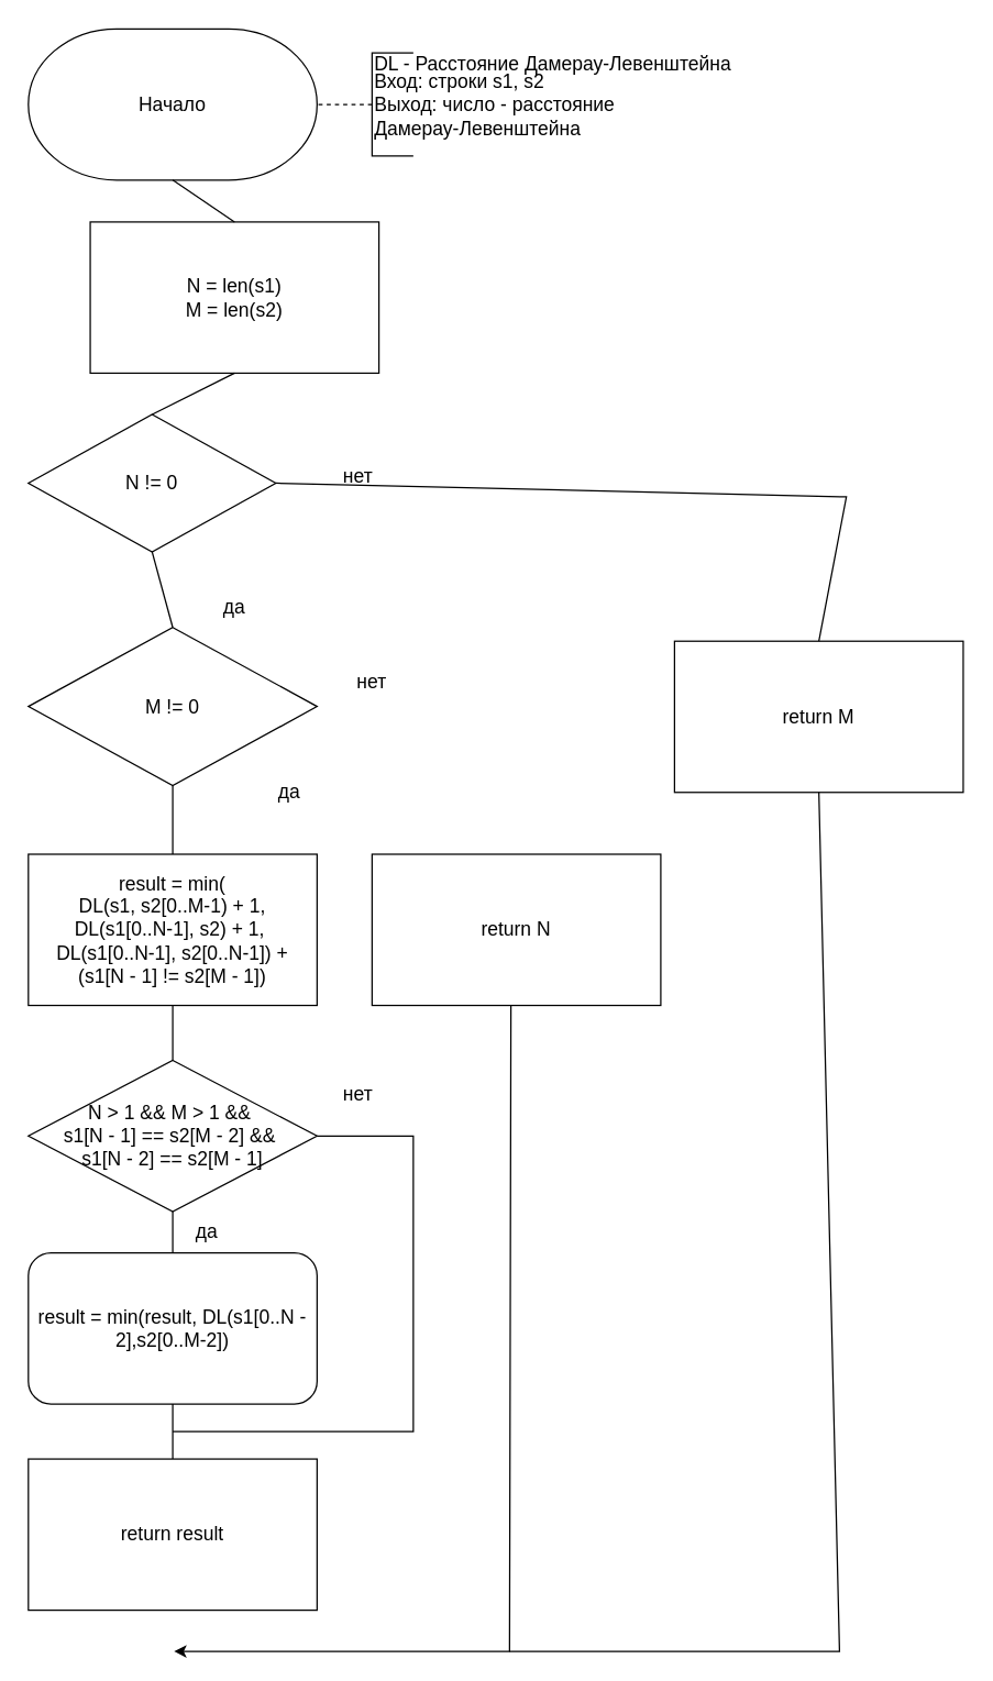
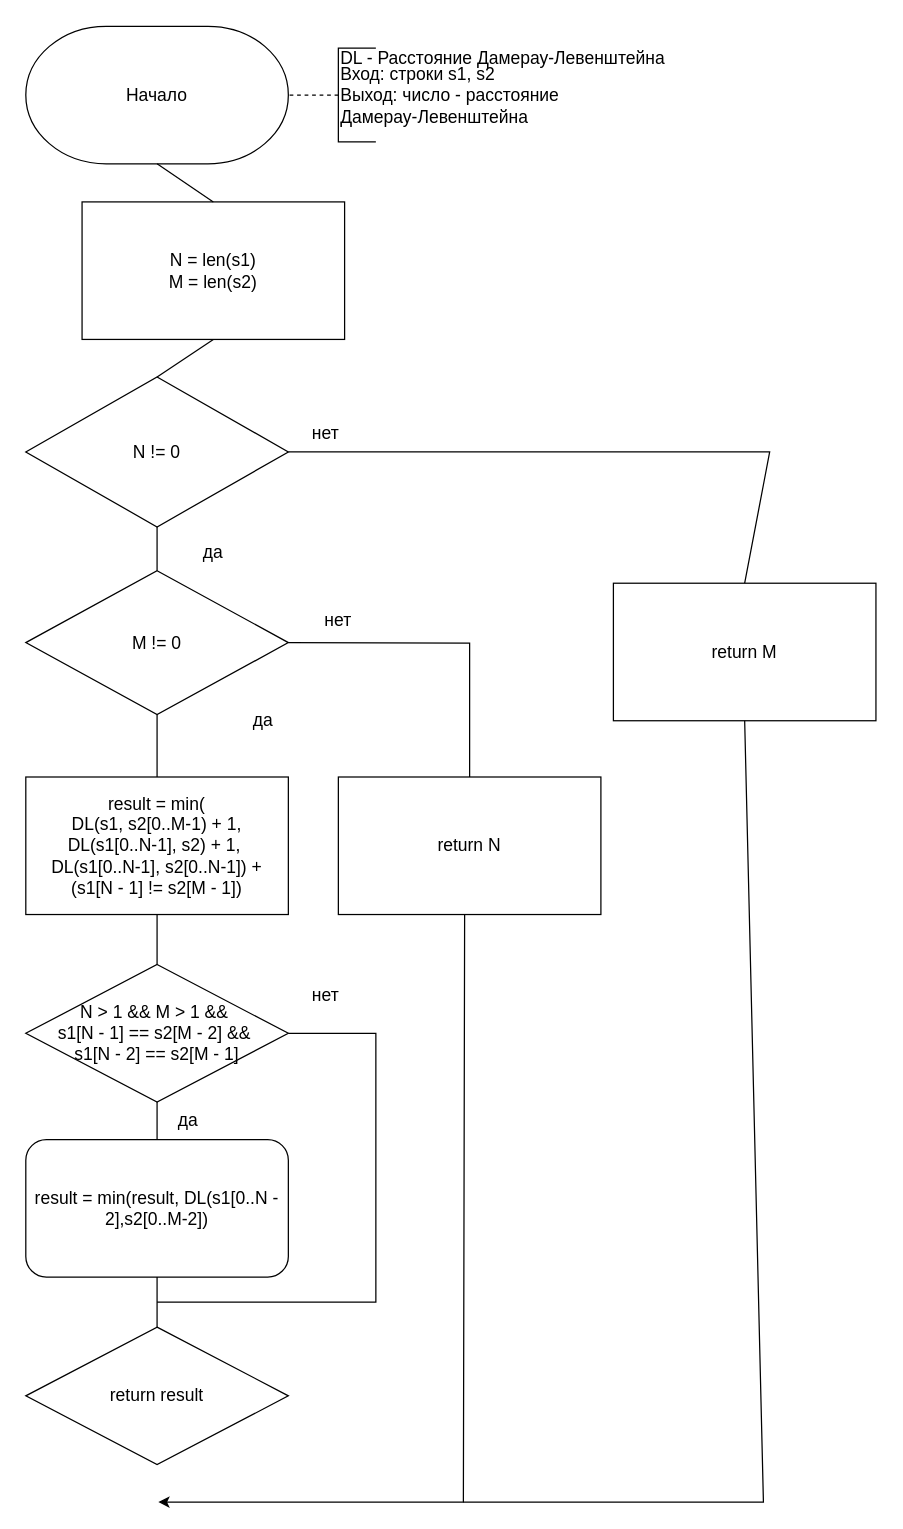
  <mxCell id="0" />
  <mxCell id="1" parent="0" />
  <mxCell id="2" style="edgeStyle=orthogonalEdgeStyle;rounded=0;orthogonalLoop=1;jettySize=auto;html=1;exitX=0;exitY=0.5;exitDx=0;exitDy=0;exitPerimeter=0;entryX=1;entryY=0.5;entryDx=0;entryDy=0;entryPerimeter=0;endArrow=none;endFill=0;dashed=1;fontSize=14;" parent="1" source="3" edge="1"><mxGeometry relative="1" as="geometry"><mxPoint x="225" y="75.5" as="targetPoint" /></mxGeometry></mxCell>
  <mxCell id="3" value="" style="strokeWidth=1;html=1;shape=mxgraph.flowchart.annotation_1;align=left;pointerEvents=1;fontSize=14;" parent="1" vertex="1"><mxGeometry x="270" y="38" width="30" height="75" as="geometry" /></mxCell>
  <mxCell id="4" value="DL - Расстояние Дамерау-Левенштейна&amp;nbsp;" style="text;html=1;align=left;verticalAlign=middle;resizable=0;points=[];autosize=1;strokeColor=none;fillColor=none;fontSize=14;" parent="1" vertex="1"><mxGeometry x="270" y="31" width="290" height="30" as="geometry" /></mxCell>
  <mxCell id="5" value="Вход: строки s1, s2&lt;br style=&quot;font-size: 14px;&quot;&gt;&lt;div style=&quot;font-size: 14px;&quot;&gt;&lt;span style=&quot;background-color: initial; font-size: 14px;&quot;&gt;Выход: число - расстояние&amp;nbsp;&lt;/span&gt;&lt;/div&gt;Дамерау-Левенштейна&lt;div style=&quot;font-size: 14px;&quot;&gt;&#09;&lt;span style=&quot;background-color: initial; font-size: 14px;&quot;&gt;&lt;/span&gt;&lt;/div&gt;&lt;span style=&quot;font-size: 14px;&quot;&gt;&lt;/span&gt;" style="text;html=1;align=left;verticalAlign=middle;resizable=0;points=[];autosize=1;strokeColor=none;fillColor=none;fontSize=14;" parent="1" vertex="1"><mxGeometry x="270" y="45.5" width="200" height="60" as="geometry" /></mxCell>
  <mxCell id="6" value="Начало" style="strokeWidth=1;html=1;shape=mxgraph.flowchart.terminator;whiteSpace=wrap;fontSize=14;" parent="1" vertex="1"><mxGeometry x="20" y="20.5" width="210" height="110" as="geometry" /></mxCell>
  <mxCell id="7" value="N = len(s1)&lt;br style=&quot;border-color: var(--border-color); font-size: 14px;&quot;&gt;&lt;span style=&quot;font-size: 14px;&quot;&gt;M = len(s2)&lt;/span&gt;" style="rounded=0;whiteSpace=wrap;html=1;fontSize=14;" parent="1" vertex="1"><mxGeometry x="65" y="161" width="210" height="110" as="geometry" /></mxCell>
  <mxCell id="8" value="return M" style="rounded=0;whiteSpace=wrap;html=1;fontSize=14;" parent="1" vertex="1"><mxGeometry x="490" y="466" width="210" height="110" as="geometry" /></mxCell>
  <mxCell id="9" value="return N" style="rounded=0;whiteSpace=wrap;html=1;fontSize=14;" parent="1" vertex="1"><mxGeometry x="270" y="621" width="210" height="110" as="geometry" /></mxCell>
  <mxCell id="10" value="result = min(&lt;br style=&quot;border-color: var(--border-color); font-size: 14px;&quot;&gt;&lt;span style=&quot;font-size: 14px;&quot;&gt;DL(s1, s2[0..M-1) + 1,&lt;/span&gt;&lt;br style=&quot;border-color: var(--border-color); font-size: 14px;&quot;&gt;&lt;span style=&quot;font-size: 14px;&quot;&gt;DL(s1[0..N-1], s2) + 1,&amp;nbsp;&lt;/span&gt;&lt;br style=&quot;border-color: var(--border-color); font-size: 14px;&quot;&gt;&lt;span style=&quot;font-size: 14px;&quot;&gt;DL(s1[0..N-1], s2[0..N-1])&amp;nbsp;+&lt;/span&gt;&lt;br style=&quot;border-color: var(--border-color); font-size: 14px;&quot;&gt;&lt;span style=&quot;font-size: 14px;&quot;&gt;(s1[N - 1] != s2[M - 1])&lt;/span&gt;" style="rounded=0;whiteSpace=wrap;html=1;fontSize=14;" parent="1" vertex="1"><mxGeometry x="20" y="621" width="210" height="110" as="geometry" /></mxCell>
  <mxCell id="11" value="result = min(result, DL(s1[0..N - 2],s2[0..M-2])" style="whiteSpace=wrap;html=1;fontSize=14;rounded=1;" parent="1" vertex="1"><mxGeometry x="20" y="911" width="210" height="110" as="geometry" /></mxCell>
- <mxCell id="12" value="return result" style="rounded=0;whiteSpace=wrap;html=1;fontSize=14;" parent="1" vertex="1"><mxGeometry x="20" y="1061" width="210" height="110" as="geometry" /></mxCell>
+ <mxCell id="12" value="return result" style="rhombus;whiteSpace=wrap;html=1;fontSize=14;" parent="1" vertex="1"><mxGeometry x="20" y="1061" width="210" height="110" as="geometry" /></mxCell>
  <mxCell id="13" value="N &amp;gt; 1 &amp;amp;&amp;amp; M &amp;gt; 1 &amp;amp;&amp;amp;&amp;nbsp;&lt;br style=&quot;border-color: var(--border-color); font-size: 14px;&quot;&gt;&lt;span style=&quot;font-size: 14px;&quot;&gt;s1[N - 1] == s2[M - 2] &amp;amp;&amp;amp;&amp;nbsp;&lt;/span&gt;&lt;br style=&quot;border-color: var(--border-color); font-size: 14px;&quot;&gt;&lt;span style=&quot;font-size: 14px;&quot;&gt;s1[N - 2] == s2[M - 1]&lt;/span&gt;" style="rhombus;whiteSpace=wrap;html=1;fontSize=14;" parent="1" vertex="1"><mxGeometry x="20" y="771" width="210" height="110" as="geometry" /></mxCell>
  <mxCell id="14" value="M != 0" style="rhombus;whiteSpace=wrap;html=1;fontSize=14;" parent="1" vertex="1"><mxGeometry x="20" y="456" width="210" height="115" as="geometry" /></mxCell>
- <mxCell id="15" value="N != 0" style="rhombus;whiteSpace=wrap;html=1;fontSize=14;" parent="1" vertex="1"><mxGeometry x="20" y="301" width="180" height="100" as="geometry" /></mxCell>
+ <mxCell id="15" value="N != 0" style="rhombus;whiteSpace=wrap;html=1;fontSize=14;" parent="1" vertex="1"><mxGeometry x="20" y="301" width="210" height="120" as="geometry" /></mxCell>
  <mxCell id="16" value="да" style="text;html=1;strokeColor=none;fillColor=none;align=center;verticalAlign=middle;whiteSpace=wrap;rounded=0;fontSize=14;" parent="1" vertex="1"><mxGeometry x="140" y="426" width="60" height="30" as="geometry" /></mxCell>
  <mxCell id="17" value="да" style="text;html=1;strokeColor=none;fillColor=none;align=center;verticalAlign=middle;whiteSpace=wrap;rounded=0;fontSize=14;" parent="1" vertex="1"><mxGeometry x="180" y="561" width="60" height="30" as="geometry" /></mxCell>
  <mxCell id="18" value="да" style="text;html=1;strokeColor=none;fillColor=none;align=center;verticalAlign=middle;whiteSpace=wrap;rounded=0;fontSize=14;" parent="1" vertex="1"><mxGeometry x="120" y="881" width="60" height="30" as="geometry" /></mxCell>
  <mxCell id="19" value="нет" style="text;html=1;strokeColor=none;fillColor=none;align=center;verticalAlign=middle;whiteSpace=wrap;rounded=0;fontSize=14;" parent="1" vertex="1"><mxGeometry x="230" y="331" width="60" height="30" as="geometry" /></mxCell>
  <mxCell id="20" value="нет" style="text;html=1;strokeColor=none;fillColor=none;align=center;verticalAlign=middle;whiteSpace=wrap;rounded=0;fontSize=14;" parent="1" vertex="1"><mxGeometry x="240" y="481" width="60" height="30" as="geometry" /></mxCell>
  <mxCell id="21" value="нет" style="text;html=1;strokeColor=none;fillColor=none;align=center;verticalAlign=middle;whiteSpace=wrap;rounded=0;fontSize=14;" parent="1" vertex="1"><mxGeometry x="230" y="781" width="60" height="30" as="geometry" /></mxCell>
  <mxCell id="22" value="" style="endArrow=none;html=1;rounded=0;exitX=0.5;exitY=1;exitDx=0;exitDy=0;exitPerimeter=0;entryX=0.5;entryY=0;entryDx=0;entryDy=0;" parent="1" source="6" target="7" edge="1"><mxGeometry width="50" height="50" relative="1" as="geometry"><mxPoint x="360" y="71" as="sourcePoint" /><mxPoint x="410" y="21" as="targetPoint" /></mxGeometry></mxCell>
  <mxCell id="23" value="" style="endArrow=none;html=1;rounded=0;entryX=0.5;entryY=1;entryDx=0;entryDy=0;exitX=0.5;exitY=0;exitDx=0;exitDy=0;" parent="1" source="15" target="7" edge="1"><mxGeometry width="50" height="50" relative="1" as="geometry"><mxPoint x="360" y="441" as="sourcePoint" /><mxPoint x="410" y="391" as="targetPoint" /></mxGeometry></mxCell>
  <mxCell id="24" value="" style="endArrow=none;html=1;rounded=0;exitX=0.5;exitY=1;exitDx=0;exitDy=0;entryX=0.5;entryY=0;entryDx=0;entryDy=0;" parent="1" source="15" target="14" edge="1"><mxGeometry width="50" height="50" relative="1" as="geometry"><mxPoint x="360" y="441" as="sourcePoint" /><mxPoint x="410" y="391" as="targetPoint" /></mxGeometry></mxCell>
  <mxCell id="25" value="" style="endArrow=none;html=1;rounded=0;exitX=1;exitY=0.5;exitDx=0;exitDy=0;entryX=0.5;entryY=0;entryDx=0;entryDy=0;" parent="1" source="15" target="8" edge="1"><mxGeometry width="50" height="50" relative="1" as="geometry"><mxPoint x="360" y="441" as="sourcePoint" /><mxPoint x="410" y="391" as="targetPoint" /><Array as="points"><mxPoint x="615" y="361" /></Array></mxGeometry></mxCell>
  <mxCell id="26" value="" style="endArrow=none;html=1;rounded=0;exitX=0.5;exitY=1;exitDx=0;exitDy=0;entryX=0.5;entryY=0;entryDx=0;entryDy=0;" parent="1" source="14" target="10" edge="1"><mxGeometry width="50" height="50" relative="1" as="geometry"><mxPoint x="360" y="441" as="sourcePoint" /><mxPoint x="410" y="391" as="targetPoint" /></mxGeometry></mxCell>
+ <mxCell id="27" value="" style="endArrow=none;html=1;rounded=0;entryX=1;entryY=0.5;entryDx=0;entryDy=0;exitX=0.5;exitY=0;exitDx=0;exitDy=0;" parent="1" source="9" target="14" edge="1"><mxGeometry width="50" height="50" relative="1" as="geometry"><mxPoint x="360" y="811" as="sourcePoint" /><mxPoint x="410" y="761" as="targetPoint" /><Array as="points"><mxPoint x="375" y="514" /></Array></mxGeometry></mxCell>
  <mxCell id="28" value="" style="endArrow=none;html=1;rounded=0;exitX=0.5;exitY=1;exitDx=0;exitDy=0;entryX=0.5;entryY=0;entryDx=0;entryDy=0;" parent="1" source="10" target="13" edge="1"><mxGeometry width="50" height="50" relative="1" as="geometry"><mxPoint x="360" y="811" as="sourcePoint" /><mxPoint x="410" y="761" as="targetPoint" /></mxGeometry></mxCell>
  <mxCell id="29" value="" style="endArrow=none;html=1;rounded=0;exitX=0.5;exitY=1;exitDx=0;exitDy=0;entryX=0.5;entryY=0;entryDx=0;entryDy=0;" parent="1" source="13" target="11" edge="1"><mxGeometry width="50" height="50" relative="1" as="geometry"><mxPoint x="360" y="811" as="sourcePoint" /><mxPoint x="410" y="761" as="targetPoint" /></mxGeometry></mxCell>
  <mxCell id="30" value="" style="endArrow=none;html=1;rounded=0;exitX=0.5;exitY=1;exitDx=0;exitDy=0;entryX=0.5;entryY=0;entryDx=0;entryDy=0;" parent="1" source="11" target="12" edge="1"><mxGeometry width="50" height="50" relative="1" as="geometry"><mxPoint x="360" y="811" as="sourcePoint" /><mxPoint x="410" y="761" as="targetPoint" /></mxGeometry></mxCell>
  <mxCell id="31" value="" style="endArrow=none;html=1;rounded=0;exitX=1;exitY=0.5;exitDx=0;exitDy=0;" parent="1" source="13" edge="1"><mxGeometry width="50" height="50" relative="1" as="geometry"><mxPoint x="360" y="811" as="sourcePoint" /><mxPoint x="125" y="1041" as="targetPoint" /><Array as="points"><mxPoint x="300" y="826" /><mxPoint x="300" y="1041" /></Array></mxGeometry></mxCell>
  <mxCell id="32" value="" style="endArrow=classic;html=1;rounded=0;exitX=0.5;exitY=1;exitDx=0;exitDy=0;" parent="1" edge="1"><mxGeometry width="50" height="50" relative="1" as="geometry"><mxPoint x="371" y="731" as="sourcePoint" /><mxPoint x="126" y="1201" as="targetPoint" /><Array as="points"><mxPoint x="370" y="1201" /></Array></mxGeometry></mxCell>
  <mxCell id="33" value="" style="endArrow=none;html=1;rounded=0;entryX=0.5;entryY=1;entryDx=0;entryDy=0;" parent="1" target="8" edge="1"><mxGeometry width="50" height="50" relative="1" as="geometry"><mxPoint x="370" y="1201" as="sourcePoint" /><mxPoint x="410" y="1121" as="targetPoint" /><Array as="points"><mxPoint x="610" y="1201" /></Array></mxGeometry></mxCell>
